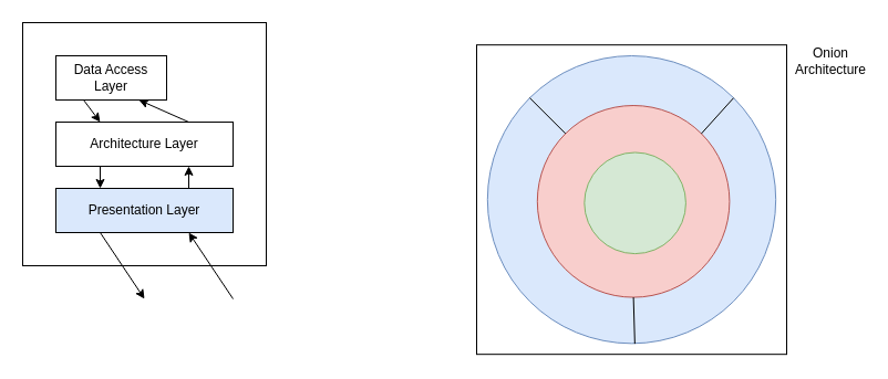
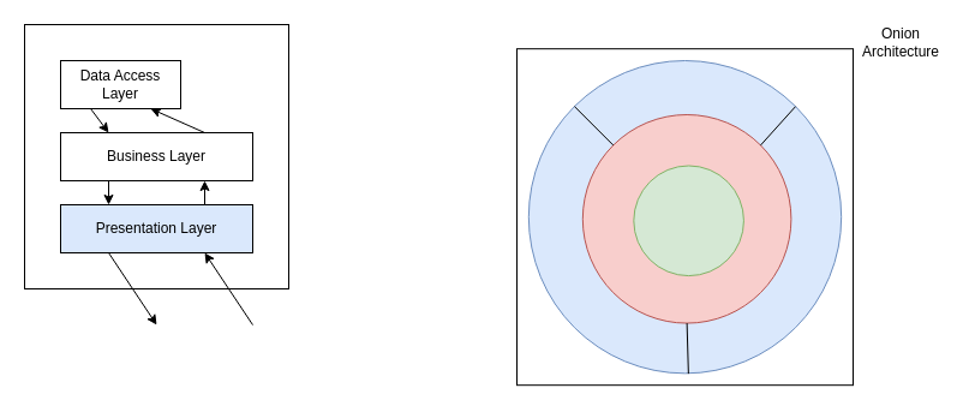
  <mxCell id="0" />
  <mxCell id="1" parent="0" />
  <mxCell id="2" value="Data Access Layer" style="rounded=0;whiteSpace=wrap;html=1;" vertex="1" parent="1"><mxGeometry x="50" y="50" width="100" height="40" as="geometry" /></mxCell>
  <mxCell id="3" value="Presentation Layer" style="rounded=0;whiteSpace=wrap;html=1;fillColor=#dae8fc;" vertex="1" parent="1"><mxGeometry x="50" y="170" width="160" height="40" as="geometry" /></mxCell>
- <mxCell id="4" value="Architecture Layer" style="rounded=0;whiteSpace=wrap;html=1;" vertex="1" parent="1"><mxGeometry x="50" y="110" width="160" height="40" as="geometry" /></mxCell>
+ <mxCell id="4" value="Business Layer" style="rounded=0;whiteSpace=wrap;html=1;" vertex="1" parent="1"><mxGeometry x="50" y="110" width="160" height="40" as="geometry" /></mxCell>
  <mxCell id="5" value="" style="endArrow=classic;html=1;rounded=0;exitX=0.25;exitY=1;exitDx=0;exitDy=0;" edge="1" parent="1" source="3"><mxGeometry width="50" height="50" relative="1" as="geometry"><mxPoint x="70" y="270" as="sourcePoint" /><mxPoint x="130" y="270" as="targetPoint" /></mxGeometry></mxCell>
  <mxCell id="6" value="" style="endArrow=classic;html=1;rounded=0;entryX=0.75;entryY=1;entryDx=0;entryDy=0;" edge="1" parent="1" target="3"><mxGeometry width="50" height="50" relative="1" as="geometry"><mxPoint x="210" y="270" as="sourcePoint" /><mxPoint x="210" y="310" as="targetPoint" /></mxGeometry></mxCell>
  <mxCell id="7" value="" style="endArrow=classic;html=1;rounded=0;entryX=0.75;entryY=1;entryDx=0;entryDy=0;exitX=0.75;exitY=0;exitDx=0;exitDy=0;" edge="1" parent="1" source="3" target="4"><mxGeometry width="50" height="50" relative="1" as="geometry"><mxPoint x="270" y="210" as="sourcePoint" /><mxPoint x="230" y="150" as="targetPoint" /></mxGeometry></mxCell>
  <mxCell id="8" value="" style="endArrow=classic;html=1;rounded=0;entryX=0.75;entryY=1;entryDx=0;entryDy=0;exitX=0.75;exitY=0;exitDx=0;exitDy=0;" edge="1" parent="1" source="4" target="2"><mxGeometry width="50" height="50" relative="1" as="geometry"><mxPoint x="210" y="120" as="sourcePoint" /><mxPoint x="210" y="100" as="targetPoint" /></mxGeometry></mxCell>
  <mxCell id="9" value="" style="endArrow=classic;html=1;rounded=0;entryX=0.25;entryY=0;entryDx=0;entryDy=0;exitX=0.25;exitY=1;exitDx=0;exitDy=0;" edge="1" parent="1" source="4" target="3"><mxGeometry width="50" height="50" relative="1" as="geometry"><mxPoint x="180" y="120" as="sourcePoint" /><mxPoint x="180" y="100" as="targetPoint" /></mxGeometry></mxCell>
  <mxCell id="10" value="" style="endArrow=classic;html=1;rounded=0;entryX=0.25;entryY=0;entryDx=0;entryDy=0;exitX=0.25;exitY=1;exitDx=0;exitDy=0;" edge="1" parent="1" source="2" target="4"><mxGeometry width="50" height="50" relative="1" as="geometry"><mxPoint x="100" y="160" as="sourcePoint" /><mxPoint x="100" y="180" as="targetPoint" /></mxGeometry></mxCell>
  <mxCell id="11" value="" style="rounded=0;whiteSpace=wrap;html=1;fillColor=none;" vertex="1" parent="1"><mxGeometry x="20" y="20" width="220" height="220" as="geometry" /></mxCell>
- <mxCell id="12" value="Onion Architecture" style="text;html=1;strokeColor=none;fillColor=none;align=center;verticalAlign=middle;whiteSpace=wrap;rounded=0;" vertex="1" parent="1"><mxGeometry x="720" y="40" width="60" height="30" as="geometry" /></mxCell>
+ <mxCell id="12" value="Onion Architecture" style="text;html=1;strokeColor=none;fillColor=none;align=center;verticalAlign=middle;whiteSpace=wrap;rounded=0;" vertex="1" parent="1"><mxGeometry x="720" y="20" width="60" height="30" as="geometry" /></mxCell>
  <mxCell id="13" value="" style="group" vertex="1" connectable="0" parent="1"><mxGeometry x="430" y="40.18" width="280" height="280" as="geometry" /></mxCell>
  <mxCell id="14" value="" style="rounded=0;whiteSpace=wrap;html=1;fillColor=none;container=1;" vertex="1" parent="13"><mxGeometry width="280" height="280" as="geometry" /></mxCell>
  <mxCell id="15" value="" style="group" vertex="1" connectable="0" parent="13"><mxGeometry x="9.82" y="9.82" width="260.357" height="260.357" as="geometry" /></mxCell>
  <mxCell id="16" value="" style="ellipse;whiteSpace=wrap;html=1;aspect=fixed;fillColor=#dae8fc;strokeColor=#6c8ebf;" vertex="1" parent="15"><mxGeometry width="260.357" height="260.357" as="geometry" /></mxCell>
  <mxCell id="17" value="" style="ellipse;whiteSpace=wrap;html=1;aspect=fixed;fillColor=#f8cecc;strokeColor=#b85450;" vertex="1" parent="15"><mxGeometry x="45" y="45" width="173.571" height="173.571" as="geometry" /></mxCell>
  <mxCell id="18" value="" style="ellipse;whiteSpace=wrap;html=1;aspect=fixed;fillColor=#d5e8d4;strokeColor=#82b366;" vertex="1" parent="15"><mxGeometry x="87.5" y="87.5" width="91.607" height="91.607" as="geometry" /></mxCell>
  <mxCell id="19" value="" style="endArrow=none;html=1;rounded=0;entryX=1;entryY=0;entryDx=0;entryDy=0;exitX=1;exitY=0;exitDx=0;exitDy=0;" edge="1" parent="15" source="17" target="16"><mxGeometry width="50" height="50" relative="1" as="geometry"><mxPoint x="150.18" y="87.5" as="sourcePoint" /><mxPoint x="200.18" y="37.5" as="targetPoint" /></mxGeometry></mxCell>
  <mxCell id="20" value="" style="endArrow=none;html=1;rounded=0;entryX=0.5;entryY=1;entryDx=0;entryDy=0;exitX=0.511;exitY=1.001;exitDx=0;exitDy=0;exitPerimeter=0;" edge="1" parent="15" source="16" target="17"><mxGeometry width="50" height="50" relative="1" as="geometry"><mxPoint x="170.18" y="232" as="sourcePoint" /><mxPoint x="199.18" y="200" as="targetPoint" /></mxGeometry></mxCell>
  <mxCell id="21" value="" style="endArrow=none;html=1;rounded=0;entryX=0;entryY=0;entryDx=0;entryDy=0;exitX=0;exitY=0;exitDx=0;exitDy=0;" edge="1" parent="15" source="17" target="16"><mxGeometry width="50" height="50" relative="1" as="geometry"><mxPoint x="49.18" y="159" as="sourcePoint" /><mxPoint x="20.18" y="130" as="targetPoint" /></mxGeometry></mxCell>
